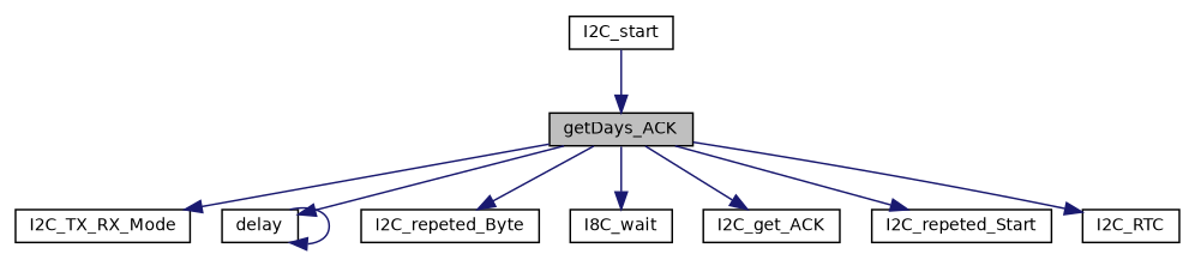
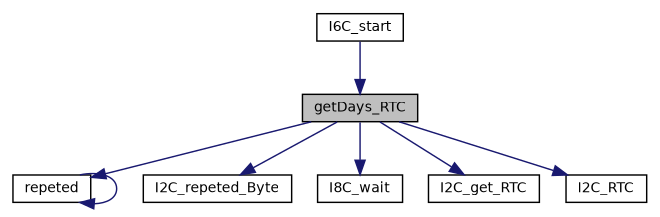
  digraph {
    rankdir=TB
    node [color=black fillcolor=white fontname=Helvetica fontsize=10 shape=record style=filled]
    edge [color=midnightblue fontname=Helvetica fontsize=10 labelfontname=Helvetica labelfontsize=10 style=solid]
-   n1 [fillcolor=grey75 fontcolor=black height=0.2 label=getDays_ACK width=0.4]
-   n2 [height=0.2 label=I2C_TX_RX_Mode width=0.4]
-   n3 [height=0.2 label=delay width=0.4]
+   n1 [fillcolor=grey75 fontcolor=black height=0.2 label=getDays_RTC width=0.4]
+   n3 [height=0.2 label=repeted width=0.4]
    n4 [height=0.2 label=I2C_repeted_Byte width=0.4]
    n5 [height=0.2 label=I8C_wait width=0.4]
-   n6 [height=0.2 label=I2C_get_ACK width=0.4]
-   n7 [height=0.2 label=I2C_repeted_Start width=0.4]
+   n6 [height=0.2 label=I2C_get_RTC width=0.4]
    n8 [height=0.2 label=I2C_RTC width=0.4]
-   n9 [height=0.2 label=I2C_start width=0.4]
-   n1 -> n2
+   n9 [height=0.2 label=I6C_start width=0.4]
    n1 -> n3
    n1 -> n4
    n1 -> n5
    n1 -> n6
-   n1 -> n7
    n1 -> n8
    n3 -> n3
    n9 -> n1
  }
